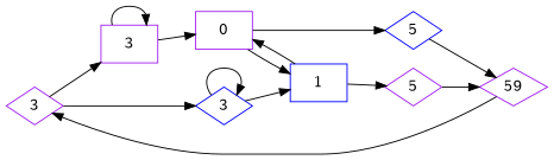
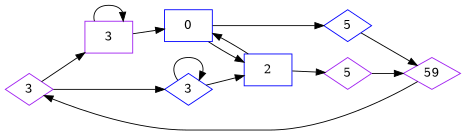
  digraph {
    rankdir=LR
    node [color=purple shape=diamond]
    edge [color=black]
    n1 [label=3]
    n2 [label=3 shape=box]
    n3 [color=blue label=3]
-   n4 [label=0 shape=box]
-   n5 [color=blue label=1 shape=box]
+   n4 [color=blue label=0 shape=box]
+   n5 [color=blue label=2 shape=box]
    n6 [color=blue label=5]
    n7 [label=5]
    n8 [label=59]
    n1 -> n2
    n1 -> n3
    n2 -> n2
    n2 -> n4
    n3 -> n3
    n3 -> n5
    n4 -> n5
    n4 -> n6
    n5 -> n4
    n5 -> n7
    n6 -> n8
    n7 -> n8
    n8 -> n1
  }
